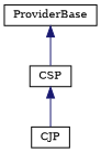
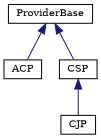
  digraph {
    fontname="DejaVu Serif"
    node [color=black fillcolor=white fontname="DejaVu Serif" fontsize=10 shape=record style=filled]
    edge [color=midnightblue dir=back fontname="DejaVu Serif" fontsize=10 labelfontname=Helvetica labelfontsize=10 style=solid]
    n1 [height=0.2 label=ProviderBase width=0.4]
+   n2 [height=0.2 label=ACP width=0.4]
    n3 [height=0.2 label=CSP width=0.4]
    n4 [height=0.2 label=CJP width=0.4]
+   n1 -> n2
    n1 -> n3
    n3 -> n4
  }
